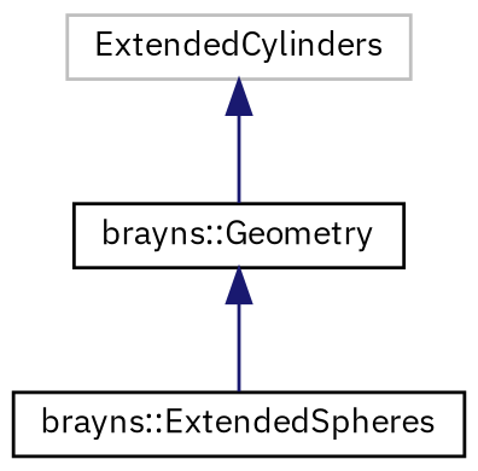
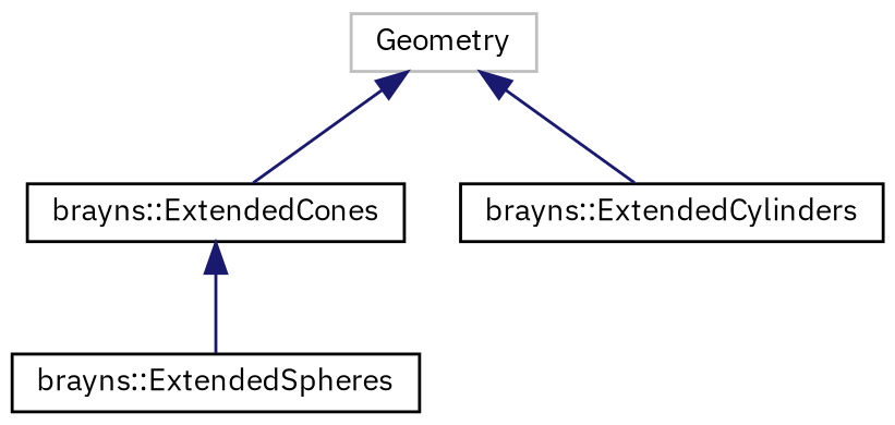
  digraph {
    fontname="IBM Plex Sans"
    rankdir=TB
    node [color=black fillcolor=white fontname="IBM Plex Sans" fontsize=10 shape=record style=filled]
    edge [color=midnightblue dir=back fontname="IBM Plex Sans" fontsize=10 labelfontname=Sans labelfontsize=10 style=solid]
-   n1 [color=grey75 height=0.2 label=ExtendedCylinders width=0.4]
-   n2 [height=0.2 label="brayns::Geometry" width=0.4]
+   n1 [color=grey75 height=0.2 label=Geometry width=0.4]
+   n2 [height=0.2 label="brayns::ExtendedCones" width=0.4]
+   n3 [height=0.2 label="brayns::ExtendedCylinders" width=0.4]
    n4 [height=0.2 label="brayns::ExtendedSpheres" width=0.4]
    n1 -> n2
+   n1 -> n3
    n2 -> n4
  }
